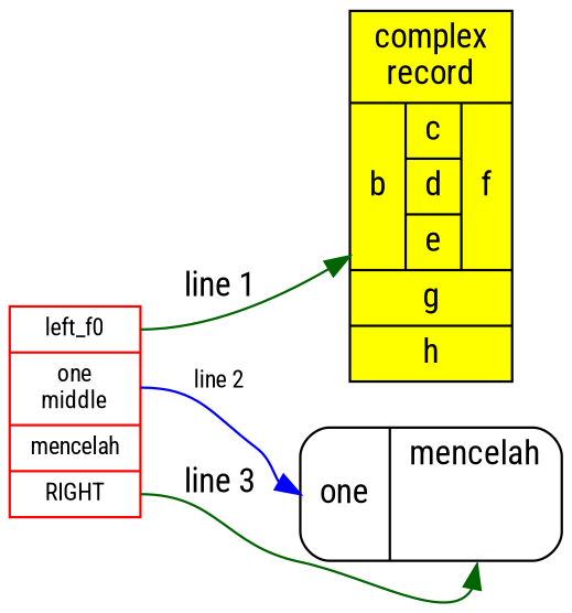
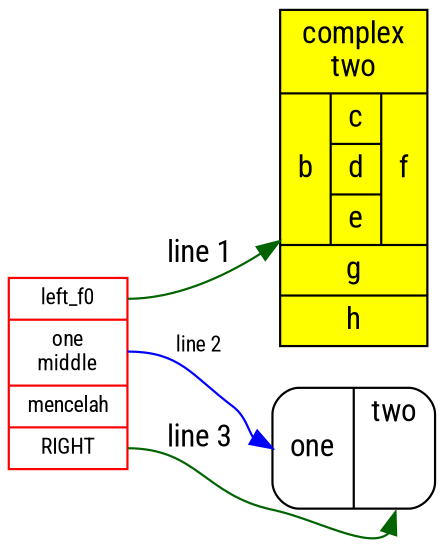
  digraph {
    fontname="Roboto Condensed"
    rankdir=LR
    node [fontname="Roboto Condensed" shape=record]
    edge [color=darkgreen fontname="Roboto Condensed" headport=f1]
    n1 [color=red fontsize=10 label="<f0> left_f0 | <f1> one\nmiddle | <f3> mencelah | <f2> RIGHT"]
-   n2 [label="{<f0> one|<f1> mencelah\n\n\n}" shape=Mrecord]
-   n3 [fillcolor=yellow label="complex\nrecord | { b | {c|<here> d|e}| f}| g | h" style=filled]
+   n2 [label="{<f0> one|<f1> two\n\n\n}" shape=Mrecord]
+   n3 [fillcolor=yellow label="complex\ntwo | { b | {c|<here> d|e}| f}| g | h" style=filled]
    n1 -> n2 [color=blue fontsize=10 headport=f0 label="line 2" tailport=f1]
    n1 -> n2 [label="line 3" tailport=f2]
    n1 -> n3 [label="line 1" tailport=f0]
  }
